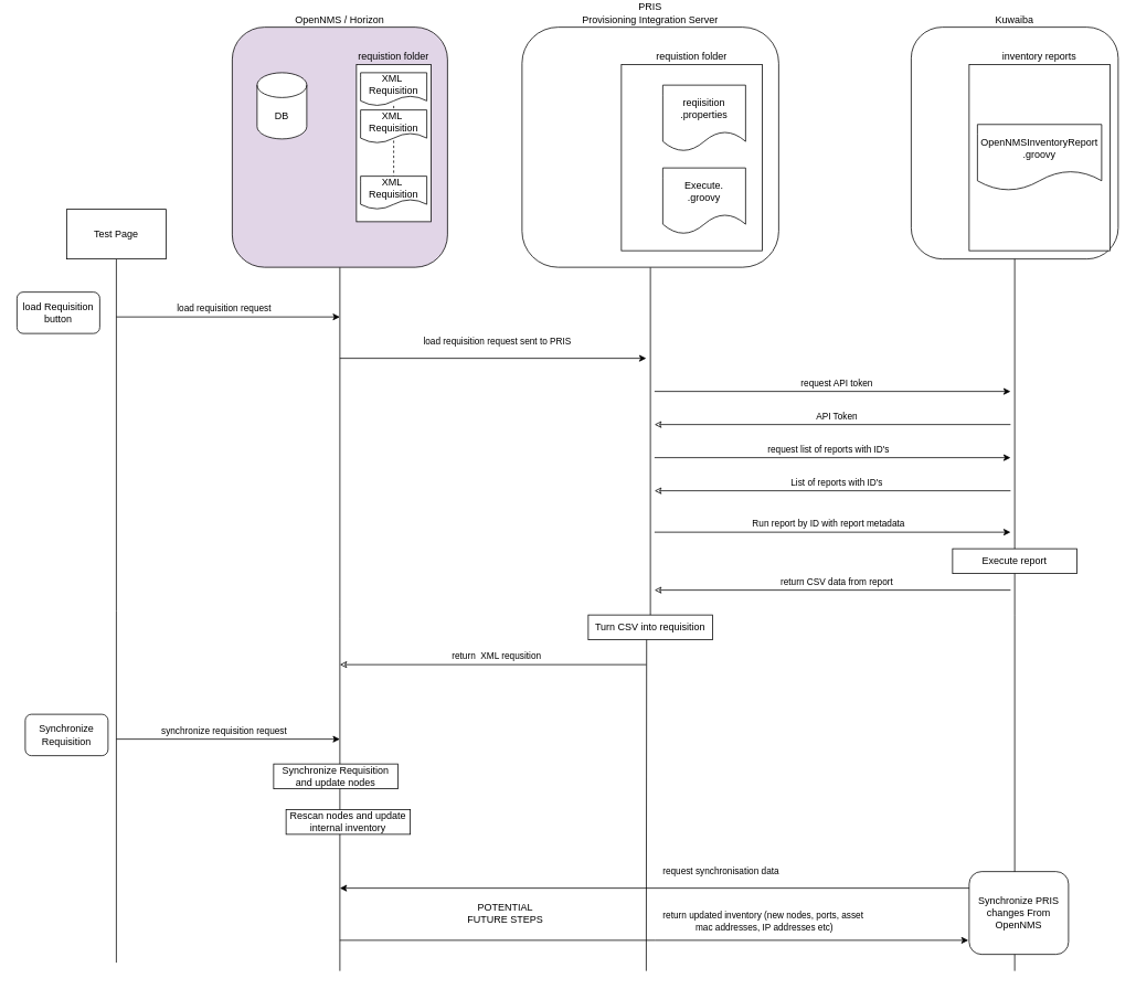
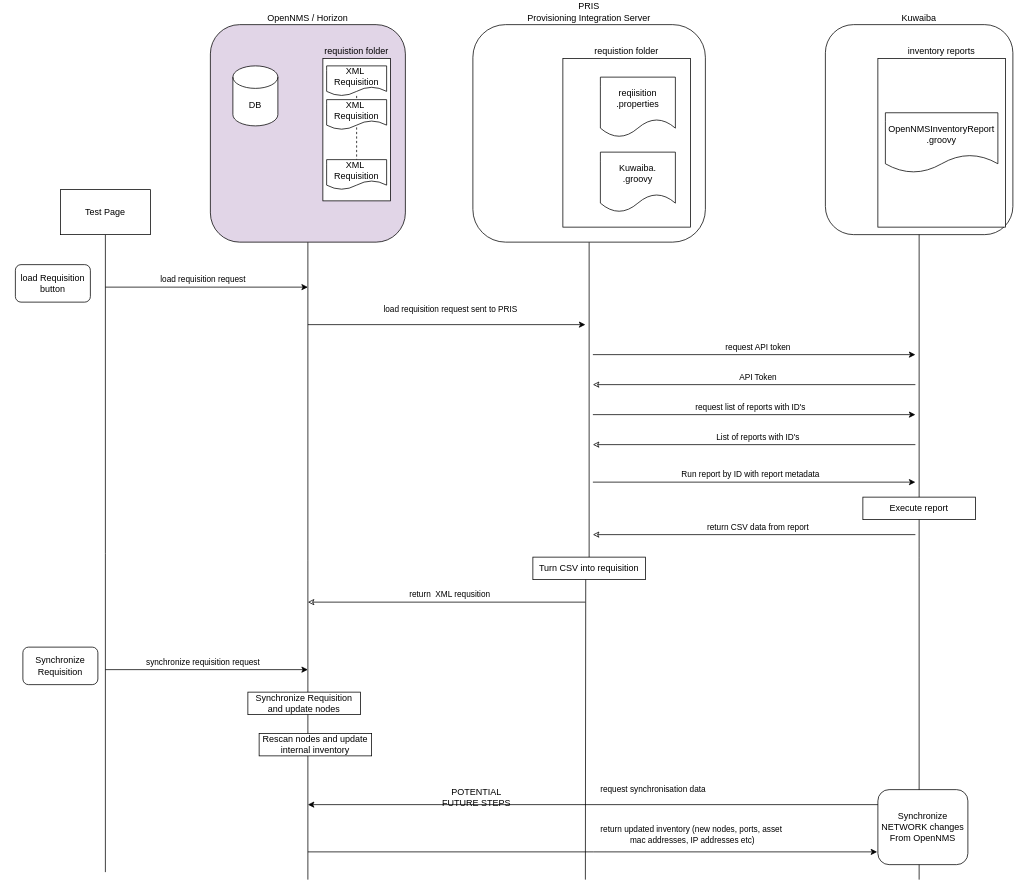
  <mxCell id="0" />
  <mxCell id="1" parent="0" />
  <mxCell id="2" value="Kuwaiba" style="rounded=1;whiteSpace=wrap;html=1;labelPosition=center;verticalLabelPosition=top;align=center;verticalAlign=bottom;" parent="1" vertex="1"><mxGeometry x="1100" y="20" width="250" height="280" as="geometry" /></mxCell>
  <mxCell id="3" value="inventory reports" style="rounded=0;whiteSpace=wrap;html=1;labelPosition=center;verticalLabelPosition=top;align=center;verticalAlign=bottom;" vertex="1" parent="1"><mxGeometry x="1170" y="65" width="170" height="225" as="geometry" /></mxCell>
  <mxCell id="4" style="edgeStyle=orthogonalEdgeStyle;rounded=0;orthogonalLoop=1;jettySize=auto;html=1;endArrow=none;startFill=0;" edge="1" parent="1" source="5"><mxGeometry relative="1" as="geometry"><mxPoint x="780" y="1160" as="targetPoint" /></mxGeometry></mxCell>
  <mxCell id="5" value="PRIS&lt;div&gt;Provisioning Integration Server&lt;/div&gt;" style="rounded=1;whiteSpace=wrap;html=1;labelPosition=center;verticalLabelPosition=top;align=center;verticalAlign=bottom;" parent="1" vertex="1"><mxGeometry x="630" y="20" width="310" height="290" as="geometry" /></mxCell>
  <mxCell id="6" value="requistion folder" style="rounded=0;whiteSpace=wrap;html=1;labelPosition=center;verticalLabelPosition=top;align=center;verticalAlign=bottom;" parent="1" vertex="1"><mxGeometry x="750" y="65" width="170" height="225" as="geometry" /></mxCell>
  <mxCell id="7" style="edgeStyle=orthogonalEdgeStyle;rounded=0;orthogonalLoop=1;jettySize=auto;html=1;endArrow=none;startFill=0;" edge="1" parent="1" source="8"><mxGeometry relative="1" as="geometry"><mxPoint x="410" y="1160" as="targetPoint" /></mxGeometry></mxCell>
  <mxCell id="8" value="OpenNMS / Horizon" style="rounded=1;whiteSpace=wrap;html=1;labelPosition=center;verticalLabelPosition=top;align=center;verticalAlign=bottom;fillColor=#e1d5e7;" parent="1" vertex="1"><mxGeometry x="280" y="20" width="260" height="290" as="geometry" /></mxCell>
  <mxCell id="9" style="edgeStyle=orthogonalEdgeStyle;rounded=0;orthogonalLoop=1;jettySize=auto;html=1;endArrow=none;startFill=0;" edge="1" parent="1" source="2"><mxGeometry relative="1" as="geometry"><mxPoint x="1225" y="1160" as="targetPoint" /></mxGeometry></mxCell>
  <mxCell id="10" style="edgeStyle=orthogonalEdgeStyle;rounded=0;orthogonalLoop=1;jettySize=auto;html=1;endArrow=none;startFill=0;" edge="1" parent="1" source="11"><mxGeometry relative="1" as="geometry"><mxPoint x="140" y="1150" as="targetPoint" /></mxGeometry></mxCell>
  <mxCell id="11" value="Test Page" style="whiteSpace=wrap;html=1;rounded=0;" parent="1" vertex="1"><mxGeometry x="80" y="240" width="120" height="60" as="geometry" /></mxCell>
  <mxCell id="12" value="OpenNMSInventoryReport&lt;div&gt;.groovy&lt;/div&gt;" style="shape=document;whiteSpace=wrap;html=1;boundedLbl=1;" parent="1" vertex="1"><mxGeometry x="1180" y="137.5" width="150" height="80" as="geometry" /></mxCell>
- <mxCell id="13" value="Execute.&lt;div&gt;.groovy&lt;/div&gt;" style="shape=document;whiteSpace=wrap;html=1;boundedLbl=1;" parent="1" vertex="1"><mxGeometry x="800" y="190" width="100" height="80" as="geometry" /></mxCell>
+ <mxCell id="13" value="Kuwaiba.&lt;div&gt;.groovy&lt;/div&gt;" style="shape=document;whiteSpace=wrap;html=1;boundedLbl=1;" parent="1" vertex="1"><mxGeometry x="800" y="190" width="100" height="80" as="geometry" /></mxCell>
  <mxCell id="14" value="reqiisition&lt;div&gt;.properties&lt;/div&gt;" style="shape=document;whiteSpace=wrap;html=1;boundedLbl=1;" parent="1" vertex="1"><mxGeometry x="800" y="90" width="100" height="80" as="geometry" /></mxCell>
  <mxCell id="15" value="load requisition request sent to PRIS" style="endArrow=classic;html=1;rounded=0;" edge="1" parent="1"><mxGeometry x="0.027" y="20" width="50" height="50" relative="1" as="geometry"><mxPoint x="410" y="420" as="sourcePoint" /><mxPoint x="780" y="420" as="targetPoint" /><mxPoint as="offset" /></mxGeometry></mxCell>
  <mxCell id="16" value="request API token" style="endArrow=classic;html=1;rounded=0;" edge="1" parent="1"><mxGeometry x="0.023" y="10" width="50" height="50" relative="1" as="geometry"><mxPoint x="790" y="460" as="sourcePoint" /><mxPoint x="1220" y="460" as="targetPoint" /><mxPoint as="offset" /></mxGeometry></mxCell>
  <mxCell id="17" value="API Token" style="endArrow=none;html=1;rounded=0;startArrow=classic;startFill=0;" edge="1" parent="1"><mxGeometry x="0.023" y="10" width="50" height="50" relative="1" as="geometry"><mxPoint x="790" y="500" as="sourcePoint" /><mxPoint x="1220" y="500" as="targetPoint" /><mxPoint as="offset" /></mxGeometry></mxCell>
  <mxCell id="18" value="List of reports with ID's" style="endArrow=none;html=1;rounded=0;startArrow=classic;startFill=0;" edge="1" parent="1"><mxGeometry x="0.023" y="10" width="50" height="50" relative="1" as="geometry"><mxPoint x="790" y="580" as="sourcePoint" /><mxPoint x="1220" y="580" as="targetPoint" /><mxPoint as="offset" /></mxGeometry></mxCell>
  <mxCell id="19" value="return CSV data from report" style="endArrow=none;html=1;rounded=0;startArrow=classic;startFill=0;" edge="1" parent="1"><mxGeometry x="0.023" y="10" width="50" height="50" relative="1" as="geometry"><mxPoint x="790" y="700" as="sourcePoint" /><mxPoint x="1220" y="700" as="targetPoint" /><mxPoint as="offset" /></mxGeometry></mxCell>
  <mxCell id="20" value="request list of reports with ID's" style="endArrow=classic;html=1;rounded=0;" edge="1" parent="1"><mxGeometry x="-0.023" y="10" width="50" height="50" relative="1" as="geometry"><mxPoint x="790" y="540" as="sourcePoint" /><mxPoint x="1220" y="540" as="targetPoint" /><mxPoint as="offset" /></mxGeometry></mxCell>
  <mxCell id="21" value="Run report by ID with report metadata" style="endArrow=classic;html=1;rounded=0;" edge="1" parent="1"><mxGeometry x="-0.023" y="10" width="50" height="50" relative="1" as="geometry"><mxPoint x="790" y="630" as="sourcePoint" /><mxPoint x="1220" y="630" as="targetPoint" /><mxPoint as="offset" /></mxGeometry></mxCell>
  <mxCell id="22" value="load requisition request" style="endArrow=classic;html=1;rounded=0;" edge="1" parent="1"><mxGeometry x="-0.037" y="10" width="50" height="50" relative="1" as="geometry"><mxPoint x="140" y="370" as="sourcePoint" /><mxPoint x="410" y="370" as="targetPoint" /><mxPoint as="offset" /></mxGeometry></mxCell>
  <mxCell id="23" value="Turn CSV into requisition" style="text;html=1;align=center;verticalAlign=middle;whiteSpace=wrap;rounded=0;fillColor=default;strokeColor=default;" vertex="1" parent="1"><mxGeometry x="710" y="730" width="150" height="30" as="geometry" /></mxCell>
  <mxCell id="24" value="return&amp;nbsp; XML requsition" style="endArrow=none;html=1;rounded=0;startArrow=classic;startFill=0;" edge="1" parent="1"><mxGeometry x="0.023" y="10" width="50" height="50" relative="1" as="geometry"><mxPoint x="410" y="790" as="sourcePoint" /><mxPoint x="780" y="790" as="targetPoint" /><mxPoint as="offset" /></mxGeometry></mxCell>
  <mxCell id="25" value="Execute report" style="text;html=1;align=center;verticalAlign=middle;whiteSpace=wrap;rounded=0;fillColor=default;strokeColor=default;" vertex="1" parent="1"><mxGeometry x="1150" y="650" width="150" height="30" as="geometry" /></mxCell>
  <mxCell id="26" value="Synchronize Requisition and update nodes" style="text;html=1;align=center;verticalAlign=middle;whiteSpace=wrap;rounded=0;fillColor=default;strokeColor=default;" vertex="1" parent="1"><mxGeometry x="330" y="910" width="150" height="30" as="geometry" /></mxCell>
  <mxCell id="27" value="Rescan nodes and update internal inventory" style="text;html=1;align=center;verticalAlign=middle;whiteSpace=wrap;rounded=0;fillColor=default;strokeColor=default;" vertex="1" parent="1"><mxGeometry x="345" y="965" width="150" height="30" as="geometry" /></mxCell>
  <mxCell id="28" value="synchronize requisition request" style="endArrow=classic;html=1;rounded=0;" edge="1" parent="1"><mxGeometry x="-0.037" y="10" width="50" height="50" relative="1" as="geometry"><mxPoint x="140" y="880" as="sourcePoint" /><mxPoint x="410" y="880" as="targetPoint" /><mxPoint as="offset" /></mxGeometry></mxCell>
  <mxCell id="29" value="requistion folder" style="rounded=0;whiteSpace=wrap;html=1;labelPosition=center;verticalLabelPosition=top;align=center;verticalAlign=bottom;" vertex="1" parent="1"><mxGeometry x="430" y="65" width="90" height="190" as="geometry" /></mxCell>
  <mxCell id="30" value="DB" style="shape=cylinder3;whiteSpace=wrap;html=1;boundedLbl=1;backgroundOutline=1;size=15;" vertex="1" parent="1"><mxGeometry x="310" y="75" width="60" height="80" as="geometry" /></mxCell>
  <mxCell id="31" style="edgeStyle=orthogonalEdgeStyle;rounded=0;orthogonalLoop=1;jettySize=auto;html=1;entryX=0.5;entryY=0;entryDx=0;entryDy=0;endArrow=none;startFill=0;dashed=1;" edge="1" parent="1" source="32" target="33"><mxGeometry relative="1" as="geometry" /></mxCell>
  <mxCell id="32" value="XML&amp;nbsp;&lt;div&gt;Requisition&lt;/div&gt;" style="shape=document;whiteSpace=wrap;html=1;boundedLbl=1;" vertex="1" parent="1"><mxGeometry x="435" y="75" width="80" height="40" as="geometry" /></mxCell>
  <mxCell id="33" value="XML&amp;nbsp;&lt;div&gt;Requisition&lt;/div&gt;" style="shape=document;whiteSpace=wrap;html=1;boundedLbl=1;" vertex="1" parent="1"><mxGeometry x="435" y="200" width="80" height="40" as="geometry" /></mxCell>
  <mxCell id="34" value="XML&amp;nbsp;&lt;div&gt;Requisition&lt;/div&gt;" style="shape=document;whiteSpace=wrap;html=1;boundedLbl=1;" vertex="1" parent="1"><mxGeometry x="435" y="120" width="80" height="40" as="geometry" /></mxCell>
  <mxCell id="35" value="load Requisition&lt;div&gt;button&lt;/div&gt;" style="rounded=1;whiteSpace=wrap;html=1;" vertex="1" parent="1"><mxGeometry x="20" y="340" width="100" height="50" as="geometry" /></mxCell>
  <mxCell id="36" value="Synchronize&lt;div&gt;Requisition&lt;/div&gt;" style="rounded=1;whiteSpace=wrap;html=1;" vertex="1" parent="1"><mxGeometry x="30" y="850" width="100" height="50" as="geometry" /></mxCell>
  <mxCell id="37" value="request synchronisation data" style="edgeStyle=orthogonalEdgeStyle;rounded=0;orthogonalLoop=1;jettySize=auto;html=1;" edge="1" parent="1"><mxGeometry x="-0.195" y="-20" relative="1" as="geometry"><mxPoint x="410" y="1060" as="targetPoint" /><mxPoint x="1180" y="1060" as="sourcePoint" /><mxPoint as="offset" /></mxGeometry></mxCell>
- <mxCell id="38" value="&lt;div&gt;Synchronize PRIS changes From OpenNMS&lt;/div&gt;" style="rounded=1;whiteSpace=wrap;html=1;" vertex="1" parent="1"><mxGeometry x="1170" y="1040" width="120" height="100" as="geometry" /></mxCell>
+ <mxCell id="38" value="&lt;div&gt;Synchronize NETWORK changes From OpenNMS&lt;/div&gt;" style="rounded=1;whiteSpace=wrap;html=1;" vertex="1" parent="1"><mxGeometry x="1170" y="1040" width="120" height="100" as="geometry" /></mxCell>
  <mxCell id="39" value="return updated inventory (new nodes, ports, asset&lt;div&gt;&amp;nbsp;mac addresses, IP addresses etc)&lt;/div&gt;" style="edgeStyle=orthogonalEdgeStyle;rounded=0;orthogonalLoop=1;jettySize=auto;html=1;endArrow=none;startFill=1;startArrow=classic;exitX=-0.008;exitY=0.83;exitDx=0;exitDy=0;exitPerimeter=0;align=center;" edge="1" parent="1" source="38"><mxGeometry x="-0.344" y="-23" relative="1" as="geometry"><mxPoint x="410" y="1123" as="targetPoint" /><mxPoint x="1160" y="1120" as="sourcePoint" /><mxPoint x="1" as="offset" /></mxGeometry></mxCell>
- <mxCell id="40" value="POTENTIAL FUTURE STEPS" style="text;html=1;align=center;verticalAlign=middle;whiteSpace=wrap;rounded=0;" vertex="1" parent="1"><mxGeometry x="550" y="1075" width="120" height="30" as="geometry" /></mxCell>
+ <mxCell id="40" value="POTENTIAL FUTURE STEPS" style="text;html=1;align=center;verticalAlign=middle;whiteSpace=wrap;rounded=0;" vertex="1" parent="1"><mxGeometry x="575" y="1035" width="120" height="30" as="geometry" /></mxCell>
